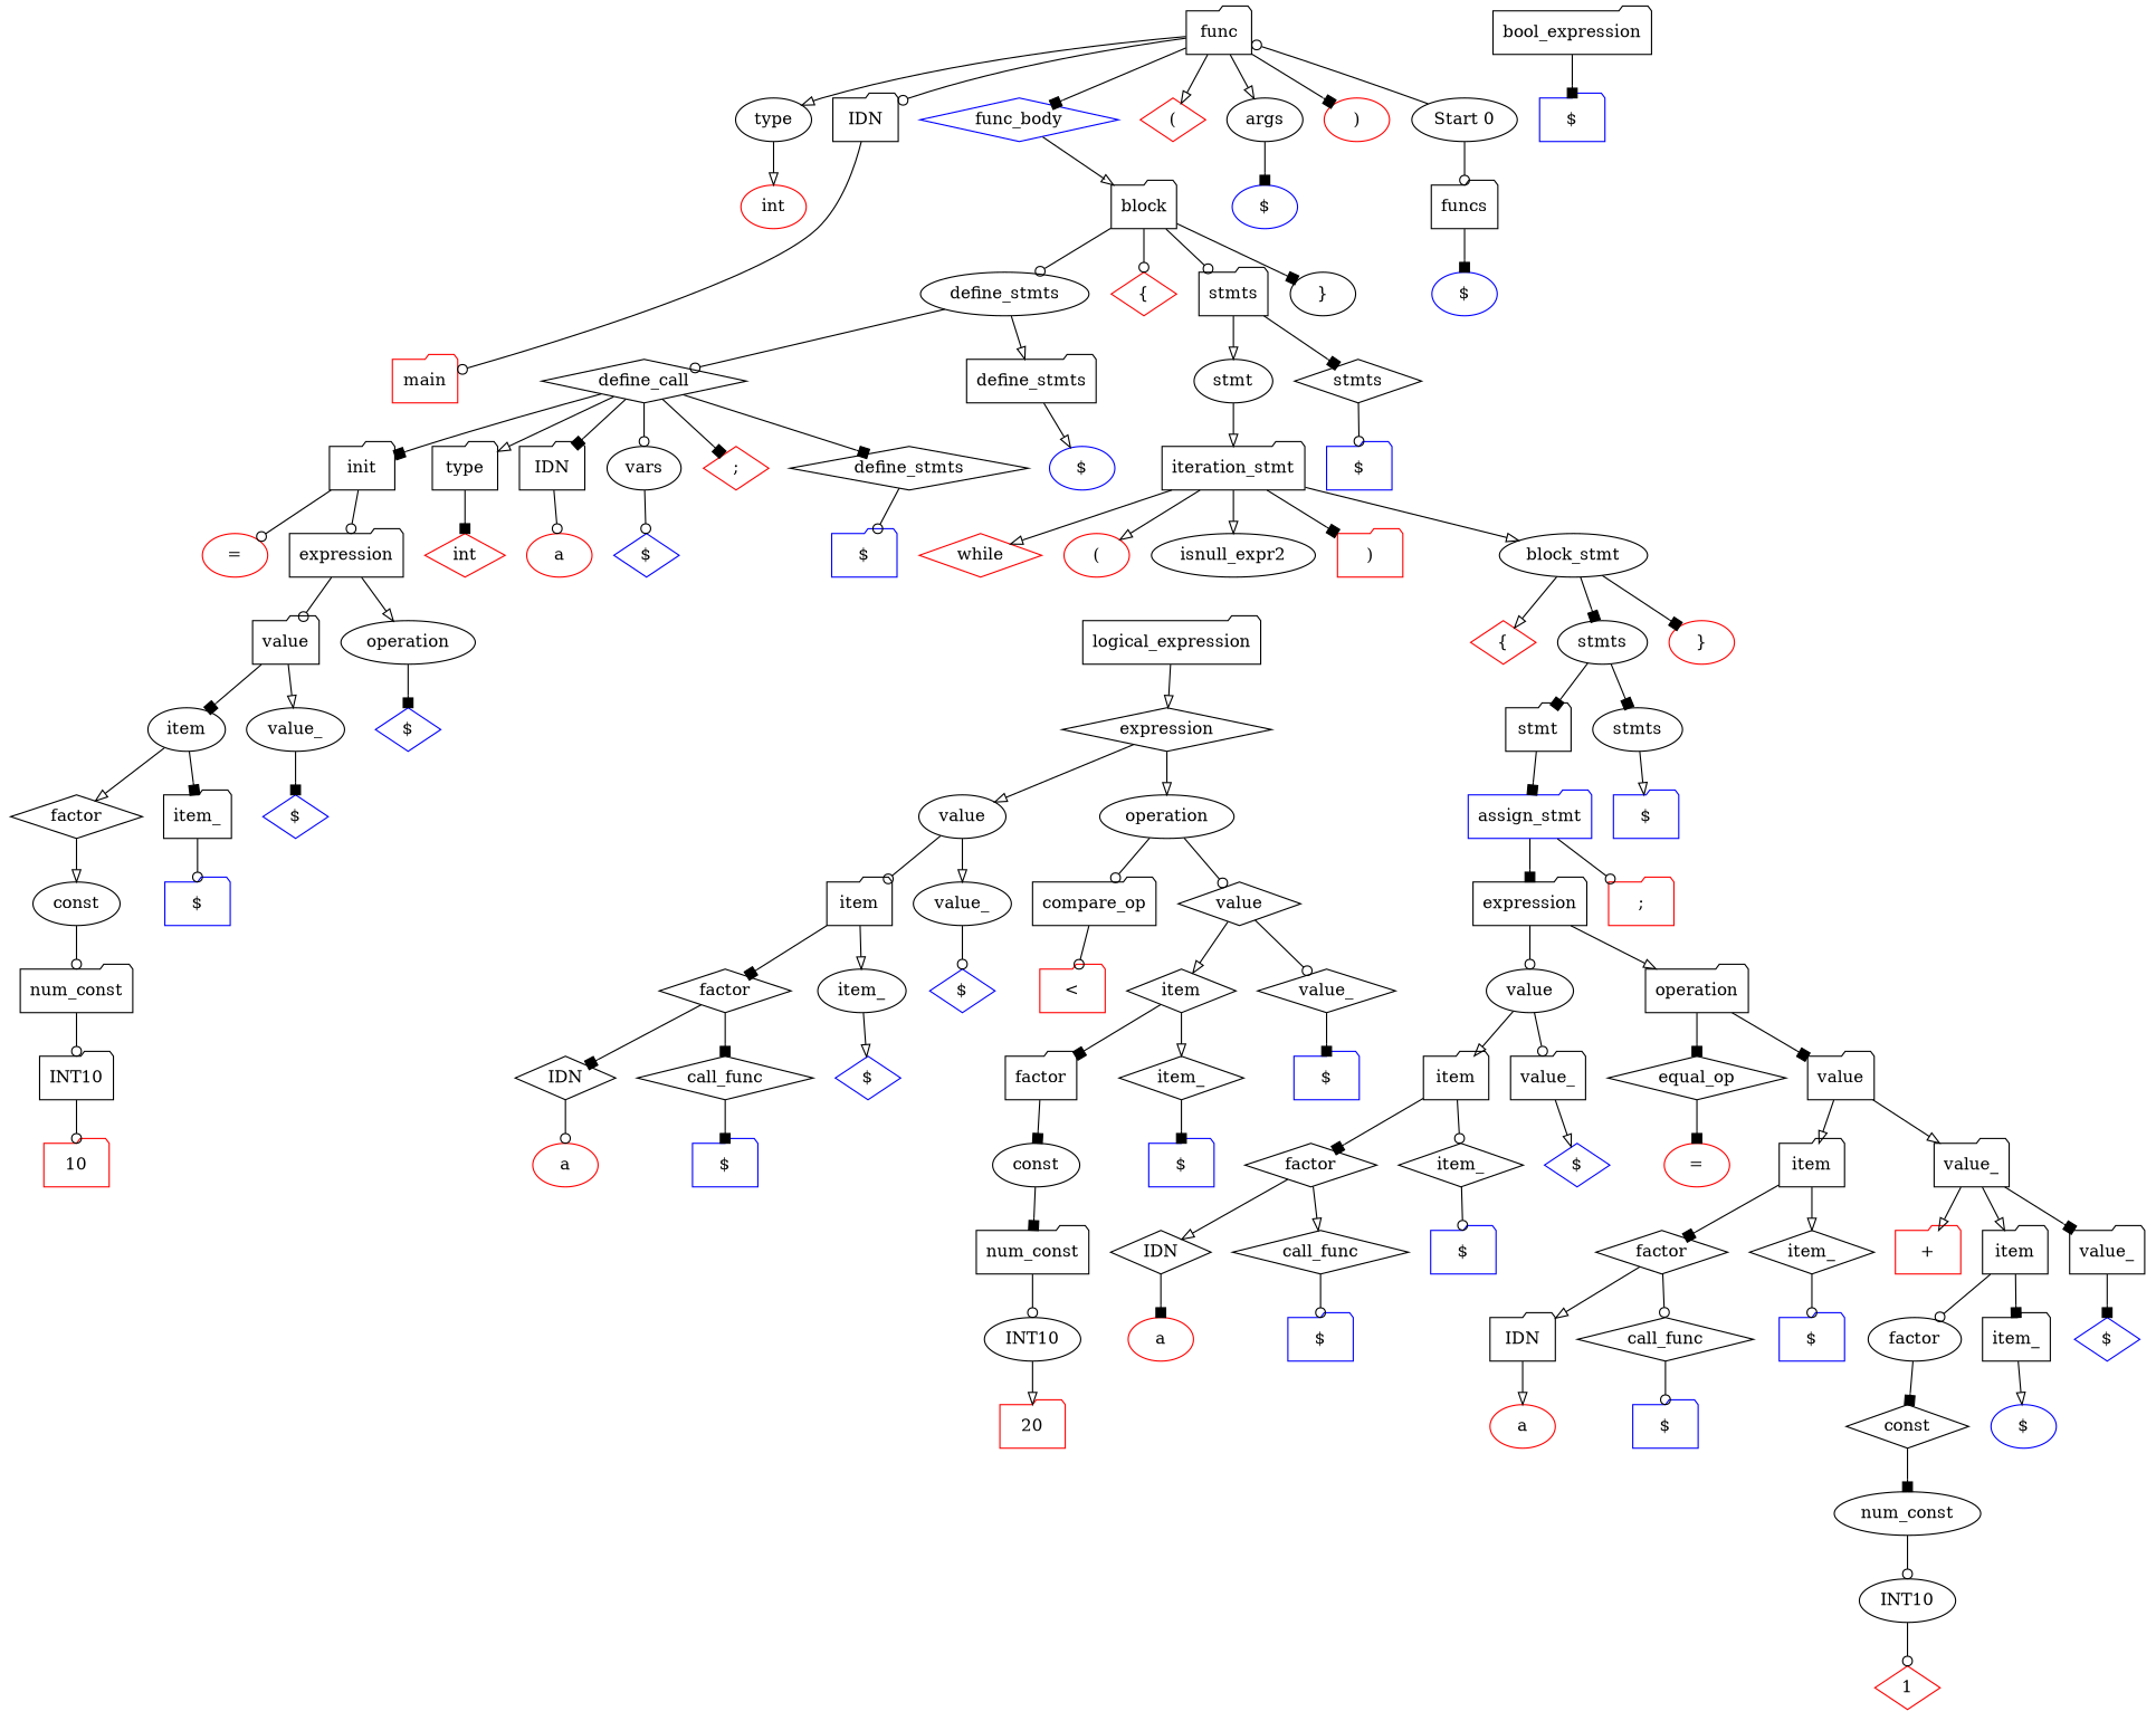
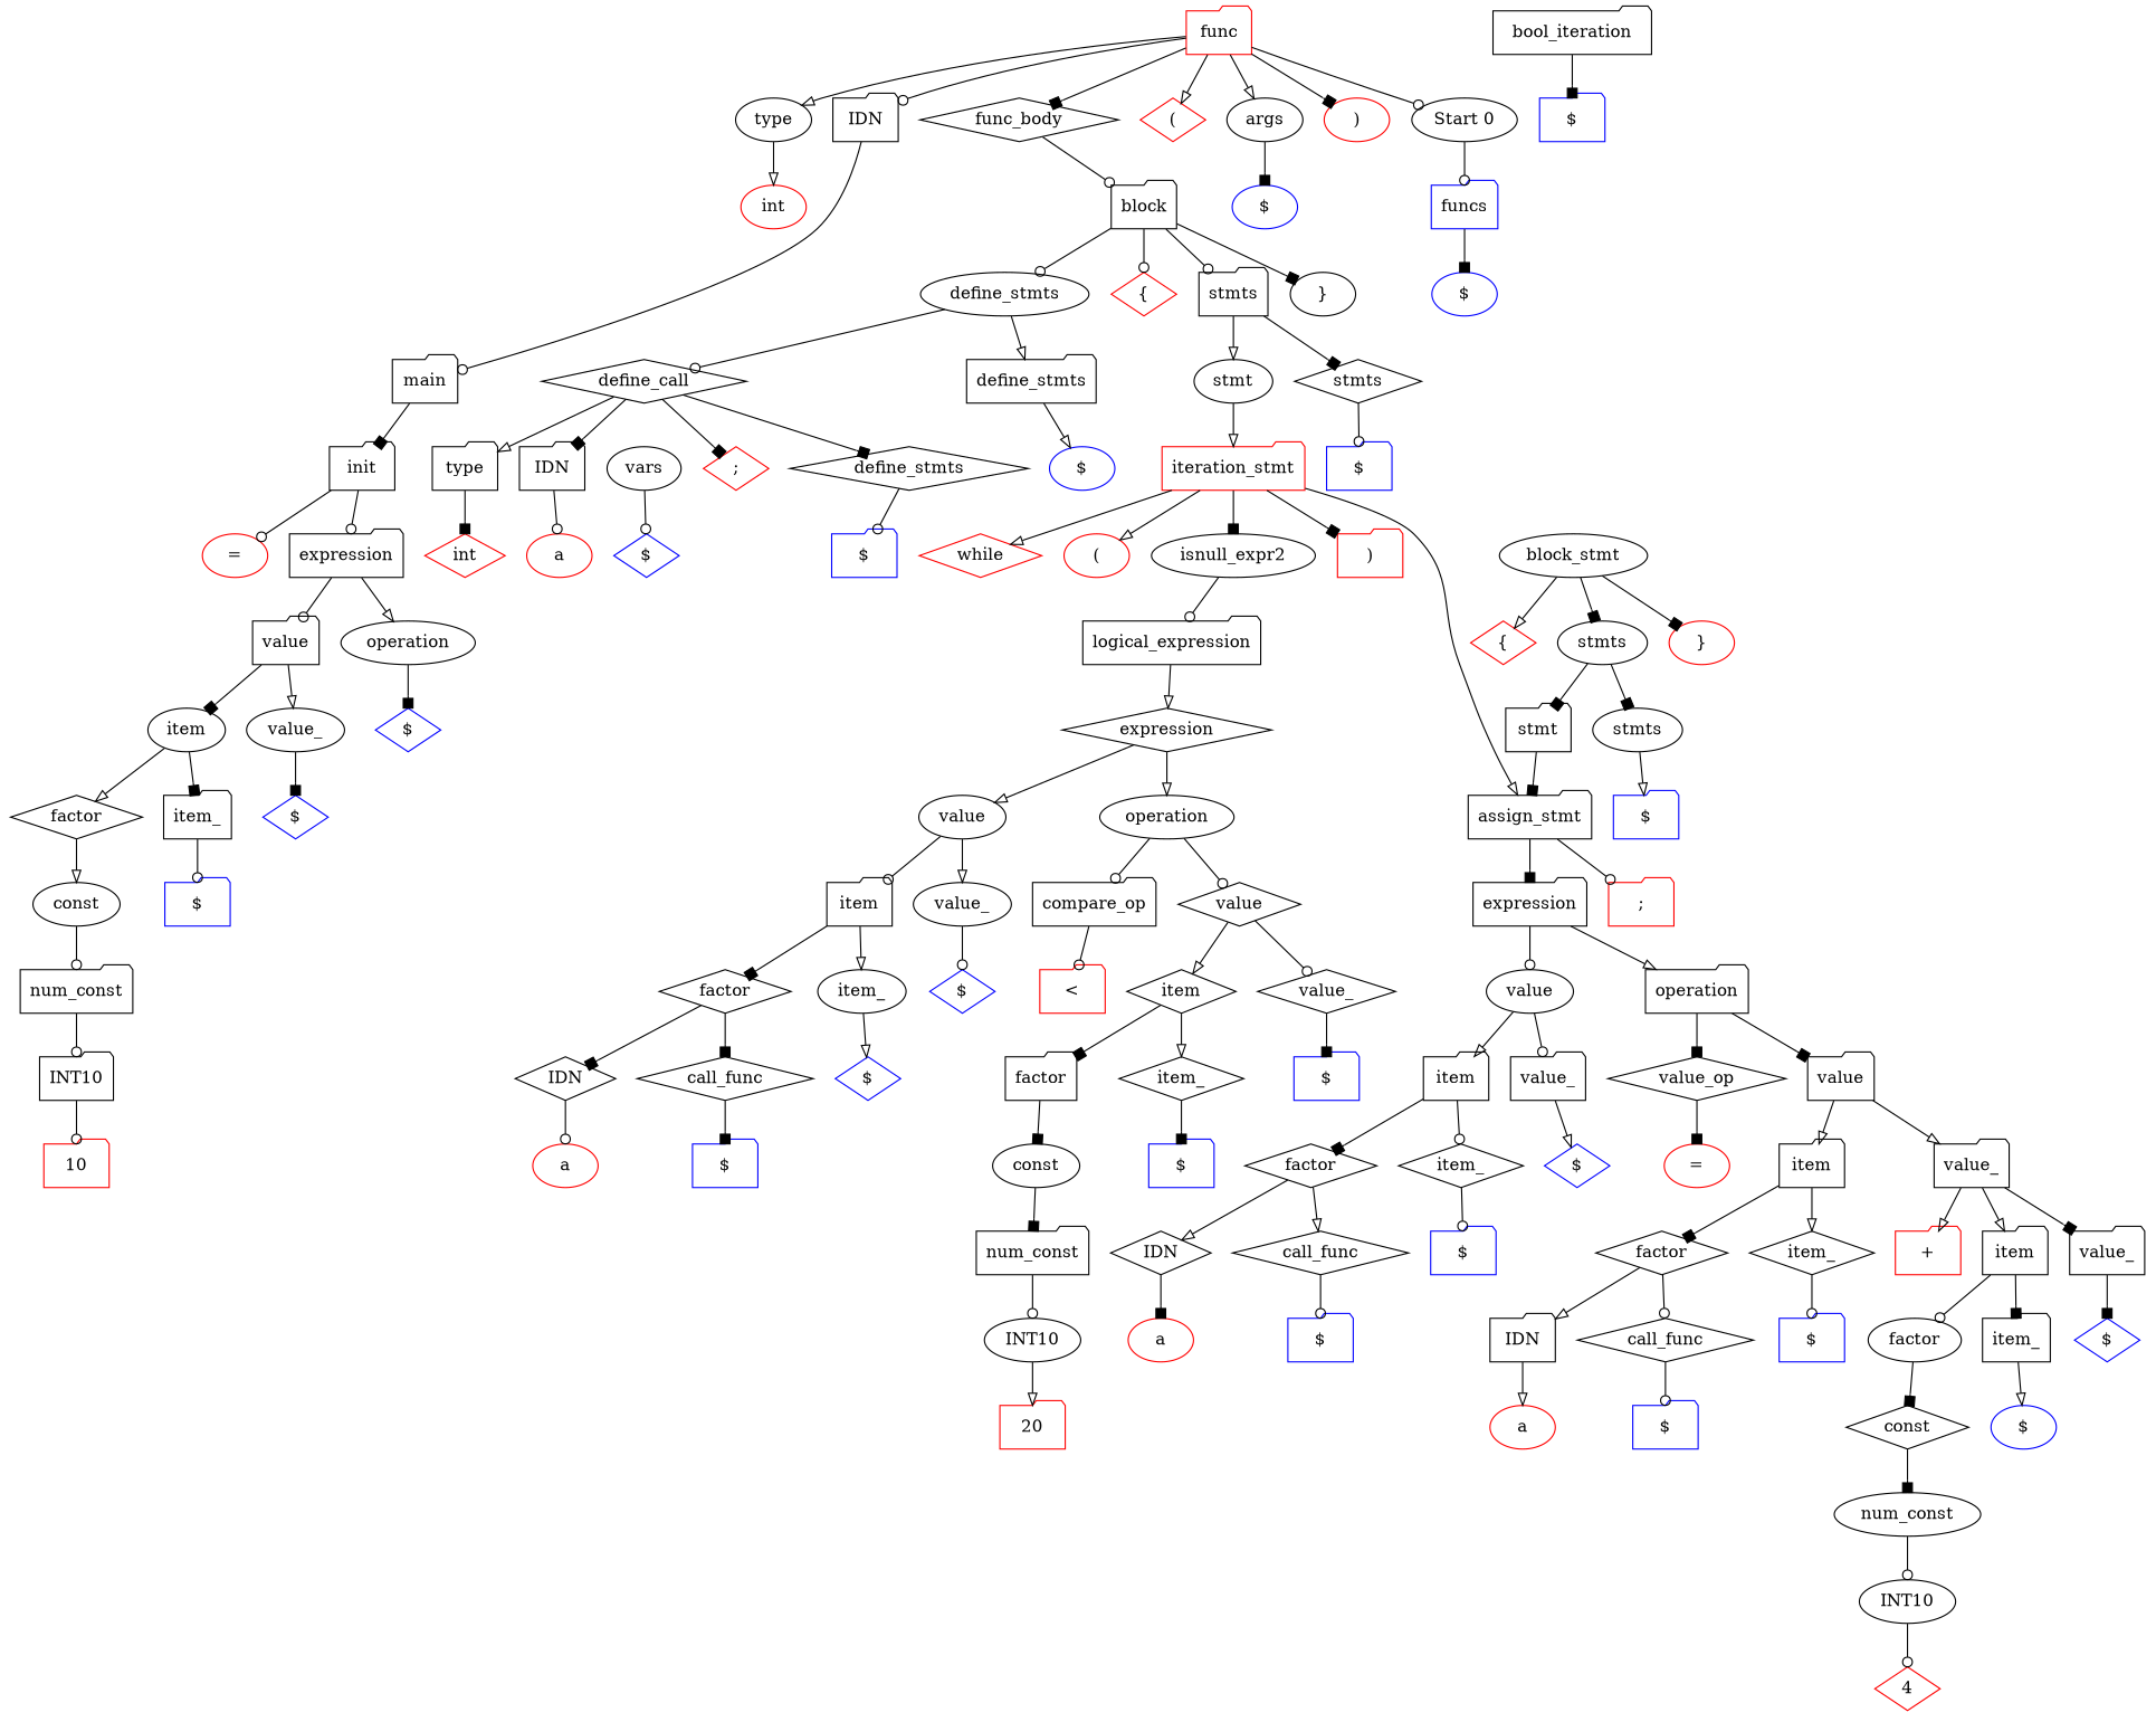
  digraph {
    node [shape=folder color=black]
    edge [arrowhead=box]
-   n1 [label=func color=""]
+   n1 [label=func color=red]
    n2 [label=type shape=ellipse color=""]
    n3 [label=IDN]
    n4 [color=red label="(" shape=diamond]
    n5 [label=args shape=ellipse color=""]
    n6 [color=red label=")" shape=ellipse]
-   n7 [label=func_body shape=diamond color=blue]
+   n7 [label=func_body shape=diamond color=""]
    n8 [color=red label=int shape=ellipse]
-   n9 [color=red label=main]
+   n9 [label=main]
    n10 [color=blue label="$" shape=ellipse]
    n11 [label=block]
    "Start 0" [shape=ellipse color=""]
-   n13 [label=funcs color=""]
+   n13 [label=funcs color=blue]
    n14 [color=blue label="$" shape=ellipse]
    n15 [color=red label="{" shape=diamond]
    n16 [label=define_stmts shape=ellipse]
    n17 [label=stmts]
    n18 [label="}" shape=ellipse]
    n19 [label=define_call shape=diamond]
    n20 [label=define_stmts]
    n21 [label=stmt shape=ellipse]
    n22 [label=stmts shape=diamond]
    n23 [label=type]
    n24 [label=IDN]
    n25 [label=init]
    n26 [label=vars shape=ellipse]
    n27 [color=red label=";" shape=diamond]
    n28 [label=define_stmts shape=diamond]
    n29 [color=blue label="$" shape=ellipse]
-   n30 [label=iteration_stmt]
+   n30 [color=red label=iteration_stmt]
    n31 [color=blue label="$"]
    n32 [color=red label=int shape=diamond]
    n33 [color=red label=a shape=ellipse]
    n34 [color=red label="=" shape=ellipse]
    n35 [label=expression]
    n36 [color=blue label="$" shape=diamond]
    n37 [color=blue label="$"]
    n38 [label=value]
    n39 [label=operation shape=ellipse]
    n40 [label=item shape=ellipse]
    n41 [label=value_ shape=ellipse]
    n42 [color=blue label="$" shape=diamond]
    n43 [label=factor shape=diamond]
    n44 [label=item_]
    n45 [color=blue label="$" shape=diamond]
    n46 [label=const shape=ellipse]
    n47 [color=blue label="$"]
    n48 [label=num_const]
    n49 [label=INT10]
    n50 [color=red label=10]
    n51 [color=red label=while shape=diamond]
    n52 [color=red label="(" shape=ellipse]
    n53 [label=isnull_expr2 shape=ellipse]
    n54 [color=red label=")"]
    n55 [label=block_stmt shape=ellipse]
    n56 [label=logical_expression]
    n57 [color=red label="{" shape=diamond]
    n58 [label=stmts shape=ellipse]
    n59 [color=red label="}" shape=ellipse]
    n60 [label=expression shape=diamond]
    n61 [label=stmt]
    n62 [label=stmts shape=ellipse]
    n63 [label=value shape=ellipse]
    n64 [label=operation shape=ellipse]
-   n65 [label=bool_expression]
+   n65 [label=bool_iteration]
    n66 [color=blue label="$"]
    n67 [label=item]
    n68 [label=value_ shape=ellipse]
    n69 [label=compare_op]
    n70 [label=value shape=diamond]
    n71 [label=factor shape=diamond]
    n72 [label=item_ shape=ellipse]
    n73 [color=blue label="$" shape=diamond]
    n74 [color=red label="<"]
    n75 [label=item shape=diamond]
    n76 [label=value_ shape=diamond]
    n77 [label=IDN shape=diamond]
    n78 [label=call_func shape=diamond]
    n79 [color=blue label="$" shape=diamond]
    n80 [color=red label=a shape=ellipse]
    n81 [color=blue label="$"]
    n82 [label=factor]
    n83 [label=item_ shape=diamond]
    n84 [color=blue label="$"]
    n85 [label=const shape=ellipse]
    n86 [color=blue label="$"]
    n87 [label=num_const]
    n88 [label=INT10 shape=ellipse]
    n89 [color=red label=20]
-   n90 [color=blue label=assign_stmt]
+   n90 [label=assign_stmt]
    n91 [color=blue label="$"]
    n92 [label=expression]
    n93 [color=red label=";"]
    n94 [label=value shape=ellipse]
    n95 [label=operation]
    n96 [label=item]
    n97 [label=value_]
-   n98 [label=equal_op shape=diamond]
+   n98 [label=value_op shape=diamond]
    n99 [label=value]
    n100 [label=factor shape=diamond]
    n101 [label=item_ shape=diamond]
    n102 [color=blue label="$" shape=diamond]
    n103 [color=red label="=" shape=ellipse]
    n104 [label=item]
    n105 [label=value_]
    n106 [label=IDN shape=diamond]
    n107 [label=call_func shape=diamond]
    n108 [color=blue label="$"]
    n109 [color=red label=a shape=ellipse]
    n110 [color=blue label="$"]
    n111 [label=factor shape=diamond]
    n112 [label=item_ shape=diamond]
    n113 [color=red label="+"]
    n114 [label=item]
    n115 [label=value_]
    n116 [label=IDN]
    n117 [label=call_func shape=diamond]
    n118 [color=blue label="$"]
    n119 [label=factor shape=ellipse]
    n120 [label=item_]
    n121 [color=blue label="$" shape=diamond]
    n122 [color=red label=a shape=ellipse]
    n123 [color=blue label="$"]
    n124 [label=const shape=diamond]
    n125 [color=blue label="$" shape=ellipse]
    n126 [label=num_const shape=ellipse]
    n127 [label=INT10 shape=ellipse]
-   n128 [color=red label=1 shape=diamond]
+   n128 [color=red label=4 shape=diamond]
    n1 -> n2 [arrowhead=onormal]
    n1 -> n3 [arrowhead=odot]
    n1 -> n4 [arrowhead=onormal]
    n1 -> n5 [arrowhead=onormal]
    n1 -> n6
    n1 -> n7
    n2 -> n8 [arrowhead=onormal]
    n3 -> n9 [arrowhead=odot]
    n5 -> n10
-   n7 -> n11 [arrowhead=onormal]
+   n7 -> n11 [arrowhead=odot]
    n11 -> n15 [arrowhead=odot]
    n11 -> n16 [arrowhead=odot]
    n11 -> n17 [arrowhead=odot]
    n11 -> n18
-   "Start 0" -> n1 [arrowhead=odot]
+   n1 -> "Start 0" [arrowhead=odot]
    "Start 0" -> n13 [arrowhead=odot]
    n13 -> n14
    n16 -> n19 [arrowhead=odot]
    n16 -> n20 [arrowhead=onormal]
    n17 -> n21 [arrowhead=onormal]
    n17 -> n22
    n19 -> n23 [arrowhead=onormal]
    n19 -> n24
-   n19 -> n25
-   n19 -> n26 [arrowhead=odot]
+   n9 -> n25
    n19 -> n27
    n19 -> n28
    n20 -> n29 [arrowhead=onormal]
    n21 -> n30 [arrowhead=onormal]
    n22 -> n31 [arrowhead=odot]
    n23 -> n32
    n24 -> n33 [arrowhead=odot]
    n25 -> n34 [arrowhead=odot]
    n25 -> n35 [arrowhead=odot]
    n26 -> n36 [arrowhead=odot]
    n28 -> n37 [arrowhead=odot]
    n30 -> n51 [arrowhead=onormal]
    n30 -> n52 [arrowhead=onormal]
-   n30 -> n53 [arrowhead=onormal]
+   n30 -> n53
    n30 -> n54
-   n30 -> n55 [arrowhead=onormal]
+   n30 -> n90 [arrowhead=onormal]
    n35 -> n38 [arrowhead=odot]
    n35 -> n39 [arrowhead=onormal]
    n38 -> n40
    n38 -> n41 [arrowhead=onormal]
    n39 -> n42
    n40 -> n43 [arrowhead=onormal]
    n40 -> n44
    n41 -> n45
    n43 -> n46 [arrowhead=onormal]
    n44 -> n47 [arrowhead=odot]
    n46 -> n48 [arrowhead=odot]
    n48 -> n49 [arrowhead=odot]
    n49 -> n50 [arrowhead=odot]
+   n53 -> n56 [arrowhead=odot]
    n55 -> n57 [arrowhead=onormal]
    n55 -> n58
    n55 -> n59
    n56 -> n60 [arrowhead=onormal]
    n58 -> n61
    n58 -> n62
    n60 -> n63 [arrowhead=onormal]
    n60 -> n64 [arrowhead=onormal]
    n61 -> n90
    n62 -> n91 [arrowhead=onormal]
    n63 -> n67 [arrowhead=odot]
    n63 -> n68 [arrowhead=onormal]
    n64 -> n69 [arrowhead=odot]
    n64 -> n70 [arrowhead=odot]
    n65 -> n66
    n67 -> n71
    n67 -> n72 [arrowhead=onormal]
    n68 -> n73 [arrowhead=odot]
    n69 -> n74 [arrowhead=odot]
    n70 -> n75 [arrowhead=onormal]
    n70 -> n76 [arrowhead=odot]
    n71 -> n77
    n71 -> n78
    n72 -> n79 [arrowhead=onormal]
    n75 -> n82
    n75 -> n83 [arrowhead=onormal]
    n76 -> n84
    n77 -> n80 [arrowhead=odot]
    n78 -> n81
    n82 -> n85
    n83 -> n86
    n85 -> n87
    n87 -> n88 [arrowhead=odot]
    n88 -> n89 [arrowhead=onormal]
    n90 -> n92
    n90 -> n93 [arrowhead=odot]
    n92 -> n94 [arrowhead=odot]
    n92 -> n95 [arrowhead=onormal]
    n94 -> n96 [arrowhead=onormal]
    n94 -> n97 [arrowhead=odot]
    n95 -> n98
    n95 -> n99
    n96 -> n100
    n96 -> n101 [arrowhead=odot]
    n97 -> n102 [arrowhead=onormal]
    n98 -> n103
    n99 -> n104 [arrowhead=onormal]
    n99 -> n105 [arrowhead=onormal]
    n100 -> n106 [arrowhead=onormal]
    n100 -> n107 [arrowhead=onormal]
    n101 -> n108 [arrowhead=odot]
    n104 -> n111
    n104 -> n112 [arrowhead=onormal]
    n105 -> n113 [arrowhead=onormal]
    n105 -> n114 [arrowhead=onormal]
    n105 -> n115
    n106 -> n109
    n107 -> n110 [arrowhead=odot]
    n111 -> n116 [arrowhead=onormal]
    n111 -> n117 [arrowhead=odot]
    n112 -> n118 [arrowhead=odot]
    n114 -> n119 [arrowhead=odot]
    n114 -> n120
    n115 -> n121
    n116 -> n122 [arrowhead=onormal]
    n117 -> n123 [arrowhead=odot]
    n119 -> n124
    n120 -> n125 [arrowhead=onormal]
    n124 -> n126
    n126 -> n127 [arrowhead=odot]
    n127 -> n128 [arrowhead=odot]
  }
